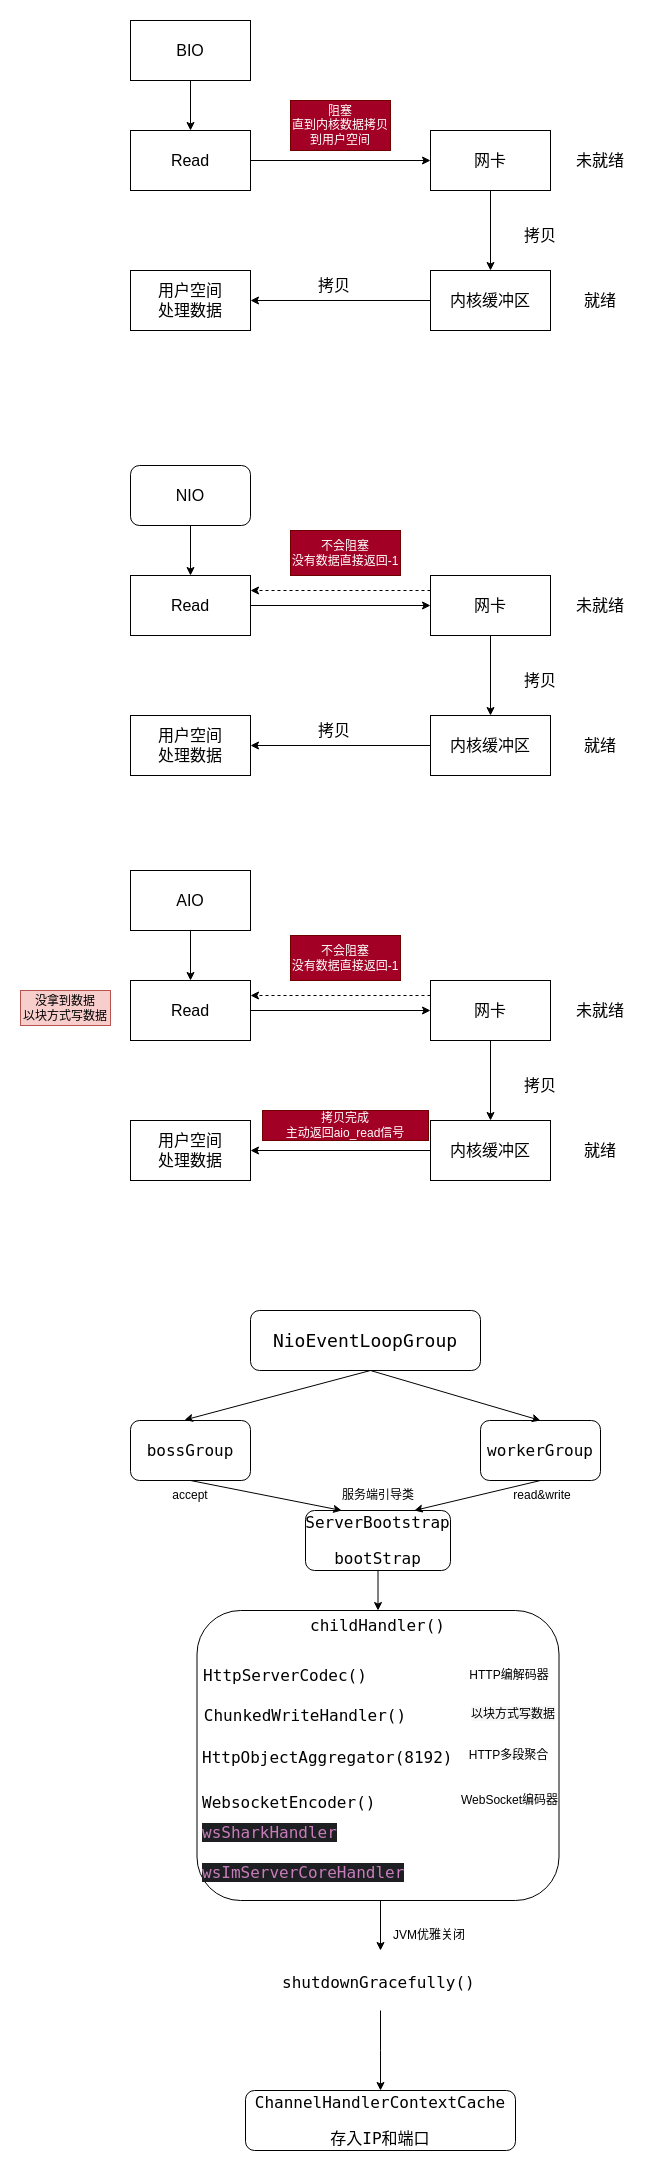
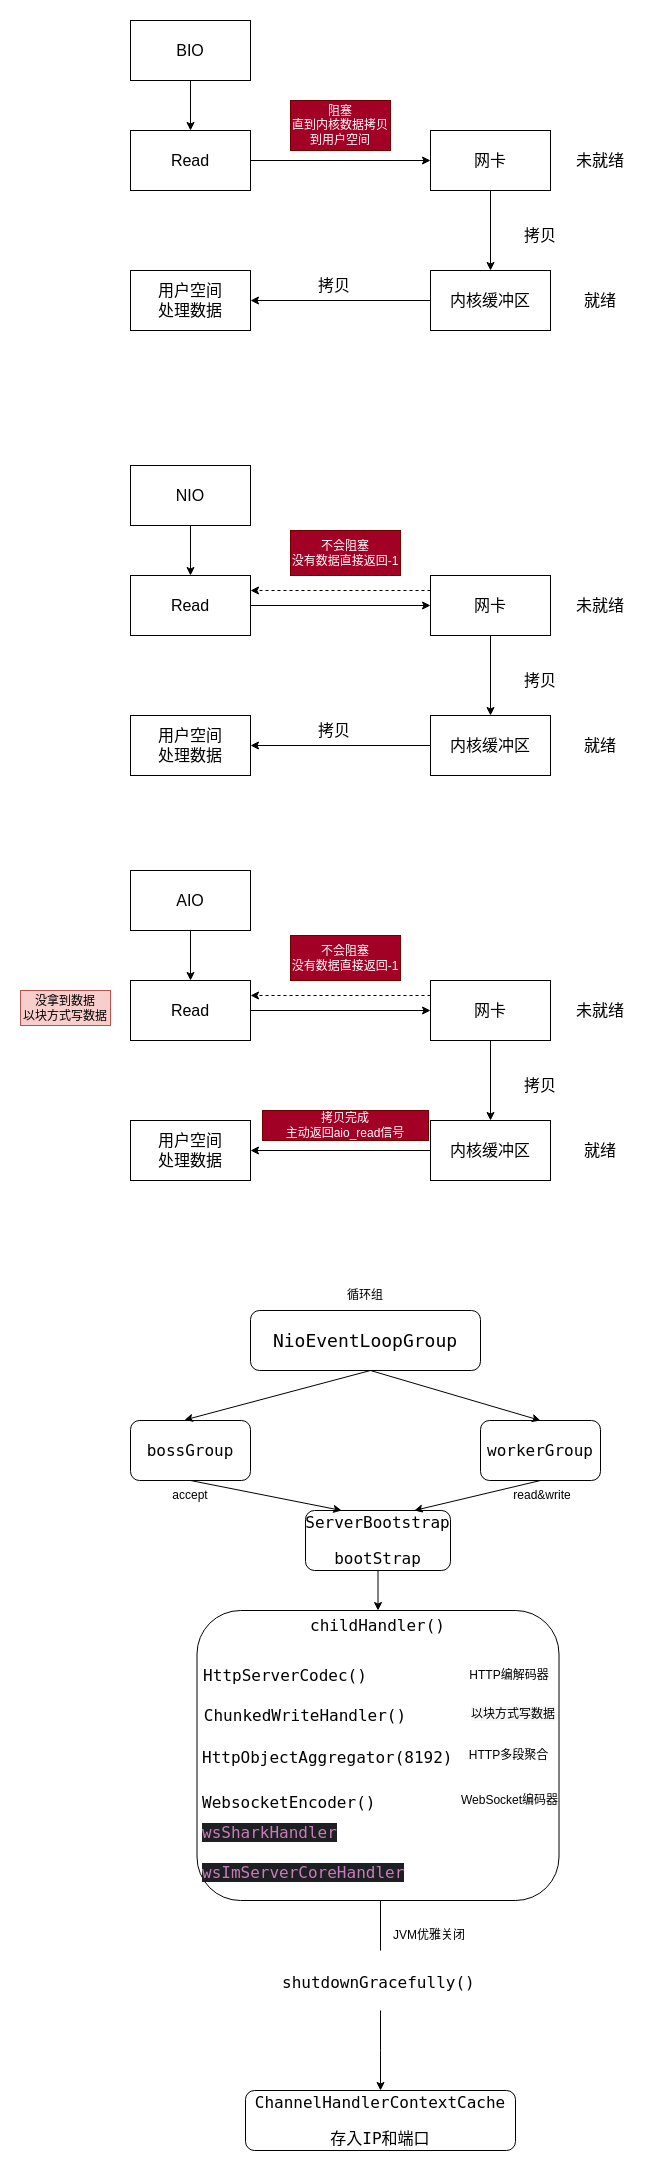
  <mxCell id="0" />
  <mxCell id="1" parent="0" />
  <mxCell id="2" style="edgeStyle=orthogonalEdgeStyle;rounded=0;orthogonalLoop=1;jettySize=auto;html=1;exitX=0.5;exitY=1;exitDx=0;exitDy=0;" edge="1" parent="1" source="3" target="5"><mxGeometry relative="1" as="geometry" /></mxCell>
  <mxCell id="3" value="BIO" style="rounded=0;whiteSpace=wrap;html=1;fontSize=16;" vertex="1" parent="1"><mxGeometry x="130" y="20" width="120" height="60" as="geometry" /></mxCell>
  <mxCell id="4" style="edgeStyle=orthogonalEdgeStyle;rounded=0;orthogonalLoop=1;jettySize=auto;html=1;exitX=1;exitY=0.5;exitDx=0;exitDy=0;entryX=0;entryY=0.5;entryDx=0;entryDy=0;" edge="1" parent="1" source="5" target="7"><mxGeometry relative="1" as="geometry" /></mxCell>
  <mxCell id="5" value="Read" style="rounded=0;whiteSpace=wrap;html=1;fontSize=16;" vertex="1" parent="1"><mxGeometry x="130" y="130" width="120" height="60" as="geometry" /></mxCell>
  <mxCell id="6" style="edgeStyle=orthogonalEdgeStyle;rounded=0;orthogonalLoop=1;jettySize=auto;html=1;exitX=0.5;exitY=1;exitDx=0;exitDy=0;entryX=0.5;entryY=0;entryDx=0;entryDy=0;" edge="1" parent="1" source="7" target="10"><mxGeometry relative="1" as="geometry" /></mxCell>
  <mxCell id="7" value="网卡" style="rounded=0;whiteSpace=wrap;html=1;fontSize=16;" vertex="1" parent="1"><mxGeometry x="430" y="130" width="120" height="60" as="geometry" /></mxCell>
  <mxCell id="8" value="未就绪" style="text;html=1;align=center;verticalAlign=middle;whiteSpace=wrap;rounded=0;fontSize=16;" vertex="1" parent="1"><mxGeometry x="570" y="145" width="60" height="30" as="geometry" /></mxCell>
  <mxCell id="9" style="edgeStyle=orthogonalEdgeStyle;rounded=0;orthogonalLoop=1;jettySize=auto;html=1;exitX=0;exitY=0.5;exitDx=0;exitDy=0;" edge="1" parent="1" source="10" target="13"><mxGeometry relative="1" as="geometry" /></mxCell>
  <mxCell id="10" value="内核缓冲区" style="rounded=0;whiteSpace=wrap;html=1;fontSize=16;" vertex="1" parent="1"><mxGeometry x="430" y="270" width="120" height="60" as="geometry" /></mxCell>
  <mxCell id="11" value="拷贝" style="text;html=1;align=center;verticalAlign=middle;whiteSpace=wrap;rounded=0;fontSize=16;" vertex="1" parent="1"><mxGeometry x="510" y="220" width="60" height="30" as="geometry" /></mxCell>
  <mxCell id="12" value="就绪" style="text;html=1;align=center;verticalAlign=middle;whiteSpace=wrap;rounded=0;fontSize=16;" vertex="1" parent="1"><mxGeometry x="570" y="285" width="60" height="30" as="geometry" /></mxCell>
  <mxCell id="13" value="用户空间&lt;div style=&quot;font-size: 16px;&quot;&gt;处理数据&lt;/div&gt;" style="rounded=0;whiteSpace=wrap;html=1;fontSize=16;" vertex="1" parent="1"><mxGeometry x="130" y="270" width="120" height="60" as="geometry" /></mxCell>
  <mxCell id="14" value="拷贝" style="text;html=1;align=center;verticalAlign=middle;whiteSpace=wrap;rounded=0;fontSize=16;" vertex="1" parent="1"><mxGeometry x="304" y="270" width="60" height="30" as="geometry" /></mxCell>
  <mxCell id="15" value="阻塞&lt;div&gt;直到内核数据拷贝到用户空间&lt;/div&gt;" style="text;html=1;align=center;verticalAlign=middle;whiteSpace=wrap;rounded=0;fillColor=#a20025;fontColor=#ffffff;strokeColor=#6F0000;" vertex="1" parent="1"><mxGeometry x="290" y="100" width="100" height="50" as="geometry" /></mxCell>
  <mxCell id="16" style="edgeStyle=orthogonalEdgeStyle;rounded=0;orthogonalLoop=1;jettySize=auto;html=1;exitX=0.5;exitY=1;exitDx=0;exitDy=0;" edge="1" parent="1" source="17" target="19"><mxGeometry relative="1" as="geometry" /></mxCell>
- <mxCell id="17" value="NIO" style="whiteSpace=wrap;html=1;fontSize=16;rounded=1;" vertex="1" parent="1"><mxGeometry x="130" y="465" width="120" height="60" as="geometry" /></mxCell>
+ <mxCell id="17" value="NIO" style="rounded=0;whiteSpace=wrap;html=1;fontSize=16;" vertex="1" parent="1"><mxGeometry x="130" y="465" width="120" height="60" as="geometry" /></mxCell>
  <mxCell id="18" style="edgeStyle=orthogonalEdgeStyle;rounded=0;orthogonalLoop=1;jettySize=auto;html=1;exitX=1;exitY=0.5;exitDx=0;exitDy=0;entryX=0;entryY=0.5;entryDx=0;entryDy=0;" edge="1" parent="1" source="19" target="22"><mxGeometry relative="1" as="geometry" /></mxCell>
  <mxCell id="19" value="Read" style="rounded=0;whiteSpace=wrap;html=1;fontSize=16;" vertex="1" parent="1"><mxGeometry x="130" y="575" width="120" height="60" as="geometry" /></mxCell>
  <mxCell id="20" style="edgeStyle=orthogonalEdgeStyle;rounded=0;orthogonalLoop=1;jettySize=auto;html=1;exitX=0.5;exitY=1;exitDx=0;exitDy=0;entryX=0.5;entryY=0;entryDx=0;entryDy=0;" edge="1" parent="1" source="22" target="25"><mxGeometry relative="1" as="geometry" /></mxCell>
  <mxCell id="21" style="edgeStyle=orthogonalEdgeStyle;rounded=0;orthogonalLoop=1;jettySize=auto;html=1;exitX=0;exitY=0.25;exitDx=0;exitDy=0;entryX=1;entryY=0.25;entryDx=0;entryDy=0;dashed=1;" edge="1" parent="1" source="22" target="19"><mxGeometry relative="1" as="geometry" /></mxCell>
  <mxCell id="22" value="网卡" style="rounded=0;whiteSpace=wrap;html=1;fontSize=16;" vertex="1" parent="1"><mxGeometry x="430" y="575" width="120" height="60" as="geometry" /></mxCell>
  <mxCell id="23" value="未就绪" style="text;html=1;align=center;verticalAlign=middle;whiteSpace=wrap;rounded=0;fontSize=16;" vertex="1" parent="1"><mxGeometry x="570" y="590" width="60" height="30" as="geometry" /></mxCell>
  <mxCell id="24" style="edgeStyle=orthogonalEdgeStyle;rounded=0;orthogonalLoop=1;jettySize=auto;html=1;exitX=0;exitY=0.5;exitDx=0;exitDy=0;" edge="1" parent="1" source="25" target="28"><mxGeometry relative="1" as="geometry" /></mxCell>
  <mxCell id="25" value="内核缓冲区" style="rounded=0;whiteSpace=wrap;html=1;fontSize=16;" vertex="1" parent="1"><mxGeometry x="430" y="715" width="120" height="60" as="geometry" /></mxCell>
  <mxCell id="26" value="拷贝" style="text;html=1;align=center;verticalAlign=middle;whiteSpace=wrap;rounded=0;fontSize=16;" vertex="1" parent="1"><mxGeometry x="510" y="665" width="60" height="30" as="geometry" /></mxCell>
  <mxCell id="27" value="就绪" style="text;html=1;align=center;verticalAlign=middle;whiteSpace=wrap;rounded=0;fontSize=16;" vertex="1" parent="1"><mxGeometry x="570" y="730" width="60" height="30" as="geometry" /></mxCell>
  <mxCell id="28" value="用户空间&lt;div style=&quot;font-size: 16px;&quot;&gt;处理数据&lt;/div&gt;" style="rounded=0;whiteSpace=wrap;html=1;fontSize=16;" vertex="1" parent="1"><mxGeometry x="130" y="715" width="120" height="60" as="geometry" /></mxCell>
  <mxCell id="29" value="拷贝" style="text;html=1;align=center;verticalAlign=middle;whiteSpace=wrap;rounded=0;fontSize=16;" vertex="1" parent="1"><mxGeometry x="304" y="715" width="60" height="30" as="geometry" /></mxCell>
  <mxCell id="30" value="不会阻塞&lt;div&gt;没有数据直接返回-1&lt;/div&gt;" style="text;html=1;align=center;verticalAlign=middle;whiteSpace=wrap;rounded=0;fillColor=#a20025;fontColor=#ffffff;strokeColor=#6F0000;" vertex="1" parent="1"><mxGeometry x="290" y="530" width="110" height="45" as="geometry" /></mxCell>
  <mxCell id="31" style="edgeStyle=orthogonalEdgeStyle;rounded=0;orthogonalLoop=1;jettySize=auto;html=1;exitX=0.5;exitY=1;exitDx=0;exitDy=0;" edge="1" parent="1" source="32" target="34"><mxGeometry relative="1" as="geometry" /></mxCell>
  <mxCell id="32" value="AIO" style="rounded=0;whiteSpace=wrap;html=1;fontSize=16;" vertex="1" parent="1"><mxGeometry x="130" y="870" width="120" height="60" as="geometry" /></mxCell>
  <mxCell id="33" style="edgeStyle=orthogonalEdgeStyle;rounded=0;orthogonalLoop=1;jettySize=auto;html=1;exitX=1;exitY=0.5;exitDx=0;exitDy=0;entryX=0;entryY=0.5;entryDx=0;entryDy=0;" edge="1" parent="1" source="34" target="37"><mxGeometry relative="1" as="geometry" /></mxCell>
  <mxCell id="34" value="Read" style="rounded=0;whiteSpace=wrap;html=1;fontSize=16;" vertex="1" parent="1"><mxGeometry x="130" y="980" width="120" height="60" as="geometry" /></mxCell>
  <mxCell id="35" style="edgeStyle=orthogonalEdgeStyle;rounded=0;orthogonalLoop=1;jettySize=auto;html=1;exitX=0.5;exitY=1;exitDx=0;exitDy=0;entryX=0.5;entryY=0;entryDx=0;entryDy=0;" edge="1" parent="1" source="37" target="40"><mxGeometry relative="1" as="geometry" /></mxCell>
  <mxCell id="36" style="edgeStyle=orthogonalEdgeStyle;rounded=0;orthogonalLoop=1;jettySize=auto;html=1;exitX=0;exitY=0.25;exitDx=0;exitDy=0;entryX=1;entryY=0.25;entryDx=0;entryDy=0;dashed=1;" edge="1" parent="1" source="37" target="34"><mxGeometry relative="1" as="geometry" /></mxCell>
  <mxCell id="37" value="网卡" style="rounded=0;whiteSpace=wrap;html=1;fontSize=16;" vertex="1" parent="1"><mxGeometry x="430" y="980" width="120" height="60" as="geometry" /></mxCell>
  <mxCell id="38" value="未就绪" style="text;html=1;align=center;verticalAlign=middle;whiteSpace=wrap;rounded=0;fontSize=16;" vertex="1" parent="1"><mxGeometry x="570" y="995" width="60" height="30" as="geometry" /></mxCell>
  <mxCell id="39" style="edgeStyle=orthogonalEdgeStyle;rounded=0;orthogonalLoop=1;jettySize=auto;html=1;exitX=0;exitY=0.5;exitDx=0;exitDy=0;" edge="1" parent="1" source="40" target="43"><mxGeometry relative="1" as="geometry" /></mxCell>
  <mxCell id="40" value="内核缓冲区" style="rounded=0;whiteSpace=wrap;html=1;fontSize=16;" vertex="1" parent="1"><mxGeometry x="430" y="1120" width="120" height="60" as="geometry" /></mxCell>
  <mxCell id="41" value="拷贝" style="text;html=1;align=center;verticalAlign=middle;whiteSpace=wrap;rounded=0;fontSize=16;" vertex="1" parent="1"><mxGeometry x="510" y="1070" width="60" height="30" as="geometry" /></mxCell>
  <mxCell id="42" value="就绪" style="text;html=1;align=center;verticalAlign=middle;whiteSpace=wrap;rounded=0;fontSize=16;" vertex="1" parent="1"><mxGeometry x="570" y="1135" width="60" height="30" as="geometry" /></mxCell>
  <mxCell id="43" value="用户空间&lt;div style=&quot;font-size: 16px;&quot;&gt;处理数据&lt;/div&gt;" style="rounded=0;whiteSpace=wrap;html=1;fontSize=16;" vertex="1" parent="1"><mxGeometry x="130" y="1120" width="120" height="60" as="geometry" /></mxCell>
  <mxCell id="44" value="拷贝完成&lt;div style=&quot;font-size: 12px;&quot;&gt;主动返回aio_read信号&lt;/div&gt;" style="text;html=1;align=center;verticalAlign=middle;whiteSpace=wrap;rounded=0;fontSize=12;fillColor=#a20025;fontColor=#ffffff;strokeColor=#6F0000;" vertex="1" parent="1"><mxGeometry x="262" y="1110" width="166" height="30" as="geometry" /></mxCell>
  <mxCell id="45" value="不会阻塞&lt;div&gt;没有数据直接返回-1&lt;/div&gt;" style="text;html=1;align=center;verticalAlign=middle;whiteSpace=wrap;rounded=0;fillColor=#a20025;fontColor=#ffffff;strokeColor=#6F0000;" vertex="1" parent="1"><mxGeometry x="290" y="935" width="110" height="45" as="geometry" /></mxCell>
  <mxCell id="46" value="没拿到数据&lt;div&gt;以块方式写数据&lt;/div&gt;" style="text;html=1;align=center;verticalAlign=middle;whiteSpace=wrap;rounded=0;fillColor=#f8cecc;strokeColor=#b85450;" vertex="1" parent="1"><mxGeometry x="20" y="990" width="90" height="35" as="geometry" /></mxCell>
  <mxCell id="47" value="&lt;span style=&quot;font-family: Consolas, monaco, monospace; font-size: 18px; text-align: start; white-space-collapse: preserve;&quot;&gt;NioEventLoopGroup&lt;/span&gt;" style="rounded=1;whiteSpace=wrap;html=1;labelBackgroundColor=none;fontColor=default;" vertex="1" parent="1"><mxGeometry x="250" y="1310" width="230" height="60" as="geometry" /></mxCell>
+ <mxCell id="48" value="循环组" style="text;html=1;align=center;verticalAlign=middle;whiteSpace=wrap;rounded=0;" vertex="1" parent="1"><mxGeometry x="335" y="1280" width="60" height="30" as="geometry" /></mxCell>
  <mxCell id="49" value="&lt;div style=&quot;&quot;&gt;&lt;pre style=&quot;font-family:'JetBrains Mono',monospace;font-size:12.0pt;&quot;&gt;bossGroup&lt;/pre&gt;&lt;/div&gt;" style="rounded=1;whiteSpace=wrap;html=1;labelBackgroundColor=none;fontColor=default;" vertex="1" parent="1"><mxGeometry x="130" y="1420" width="120" height="60" as="geometry" /></mxCell>
  <mxCell id="50" value="&lt;div style=&quot;&quot;&gt;&lt;pre style=&quot;font-family:'JetBrains Mono',monospace;font-size:12.0pt;&quot;&gt;workerGroup&lt;/pre&gt;&lt;/div&gt;" style="rounded=1;whiteSpace=wrap;html=1;fontColor=default;labelBackgroundColor=none;" vertex="1" parent="1"><mxGeometry x="480" y="1420" width="120" height="60" as="geometry" /></mxCell>
  <mxCell id="51" value="" style="endArrow=classic;html=1;rounded=0;entryX=0.45;entryY=-0.008;entryDx=0;entryDy=0;entryPerimeter=0;" edge="1" parent="1" target="49"><mxGeometry width="50" height="50" relative="1" as="geometry"><mxPoint x="370" y="1370" as="sourcePoint" /><mxPoint x="420" y="1320" as="targetPoint" /></mxGeometry></mxCell>
  <mxCell id="52" value="" style="endArrow=classic;html=1;rounded=0;entryX=0.5;entryY=0;entryDx=0;entryDy=0;" edge="1" parent="1" target="50"><mxGeometry width="50" height="50" relative="1" as="geometry"><mxPoint x="370" y="1370" as="sourcePoint" /><mxPoint x="420" y="1320" as="targetPoint" /></mxGeometry></mxCell>
  <mxCell id="53" value="accept" style="text;html=1;align=center;verticalAlign=middle;whiteSpace=wrap;rounded=0;" vertex="1" parent="1"><mxGeometry x="160" y="1480" width="60" height="30" as="geometry" /></mxCell>
  <mxCell id="54" value="read&amp;amp;write" style="text;html=1;align=center;verticalAlign=middle;whiteSpace=wrap;rounded=0;" vertex="1" parent="1"><mxGeometry x="512" y="1480" width="60" height="30" as="geometry" /></mxCell>
  <mxCell id="55" style="edgeStyle=orthogonalEdgeStyle;rounded=0;orthogonalLoop=1;jettySize=auto;html=1;exitX=0.5;exitY=1;exitDx=0;exitDy=0;" edge="1" parent="1" source="56" target="60"><mxGeometry relative="1" as="geometry" /></mxCell>
  <mxCell id="56" value="&lt;div style=&quot;&quot;&gt;&lt;pre style=&quot;font-family:'JetBrains Mono',monospace;font-size:12.0pt;&quot;&gt;ServerBootstrap&lt;/pre&gt;&lt;pre style=&quot;font-family:'JetBrains Mono',monospace;font-size:12.0pt;&quot;&gt;bootStrap&lt;/pre&gt;&lt;/div&gt;" style="rounded=1;whiteSpace=wrap;html=1;fontColor=default;labelBackgroundColor=none;" vertex="1" parent="1"><mxGeometry x="305" y="1510" width="145" height="60" as="geometry" /></mxCell>
  <mxCell id="57" value="" style="endArrow=classic;html=1;rounded=0;entryX=0.25;entryY=0;entryDx=0;entryDy=0;" edge="1" parent="1" target="56"><mxGeometry width="50" height="50" relative="1" as="geometry"><mxPoint x="190" y="1480" as="sourcePoint" /><mxPoint x="240" y="1430" as="targetPoint" /></mxGeometry></mxCell>
  <mxCell id="58" value="" style="endArrow=classic;html=1;rounded=0;entryX=0.75;entryY=0;entryDx=0;entryDy=0;" edge="1" parent="1" target="56"><mxGeometry width="50" height="50" relative="1" as="geometry"><mxPoint x="540" y="1480" as="sourcePoint" /><mxPoint x="590" y="1430" as="targetPoint" /></mxGeometry></mxCell>
- <mxCell id="59" value="服务端引导类" style="text;html=1;align=center;verticalAlign=middle;whiteSpace=wrap;rounded=0;" vertex="1" parent="1"><mxGeometry x="336.5" y="1480" width="82" height="30" as="geometry" /></mxCell>
  <mxCell id="60" value="" style="rounded=1;whiteSpace=wrap;html=1;" vertex="1" parent="1"><mxGeometry x="196.5" y="1610" width="362" height="290" as="geometry" /></mxCell>
  <mxCell id="61" value="&lt;div style=&quot;&quot;&gt;&lt;pre style=&quot;font-family:'JetBrains Mono',monospace;font-size:12.0pt;&quot;&gt;childHandler()&lt;/pre&gt;&lt;/div&gt;" style="text;html=1;align=center;verticalAlign=middle;whiteSpace=wrap;rounded=0;fontColor=default;labelBackgroundColor=none;" vertex="1" parent="1"><mxGeometry x="308" y="1610" width="139" height="30" as="geometry" /></mxCell>
  <mxCell id="62" value="&lt;div style=&quot;&quot;&gt;&lt;pre style=&quot;font-family:'JetBrains Mono',monospace;font-size:12.0pt;&quot;&gt;HttpServerCodec()&lt;/pre&gt;&lt;/div&gt;" style="text;html=1;align=center;verticalAlign=middle;whiteSpace=wrap;rounded=0;fontColor=default;labelBackgroundColor=none;" vertex="1" parent="1"><mxGeometry x="200" y="1660" width="170" height="30" as="geometry" /></mxCell>
  <mxCell id="63" value="&lt;div style=&quot;&quot;&gt;&lt;pre style=&quot;font-family:'JetBrains Mono',monospace;font-size:12.0pt;&quot;&gt;ChunkedWriteHandler()&lt;/pre&gt;&lt;/div&gt;" style="text;html=1;align=center;verticalAlign=middle;whiteSpace=wrap;rounded=0;fontColor=default;labelBackgroundColor=none;" vertex="1" parent="1"><mxGeometry x="200" y="1700" width="210" height="30" as="geometry" /></mxCell>
  <mxCell id="64" value="&lt;div style=&quot;&quot;&gt;&lt;pre style=&quot;font-family:'JetBrains Mono',monospace;font-size:12.0pt;&quot;&gt;HttpObjectAggregator(&lt;span style=&quot;&quot;&gt;8192&lt;/span&gt;)&lt;/pre&gt;&lt;/div&gt;" style="text;whiteSpace=wrap;html=1;fontColor=default;labelBackgroundColor=none;" vertex="1" parent="1"><mxGeometry x="200" y="1725" width="280" height="60" as="geometry" /></mxCell>
  <mxCell id="65" value="&lt;div style=&quot;&quot;&gt;&lt;pre style=&quot;font-family:'JetBrains Mono',monospace;font-size:12.0pt;&quot;&gt;WebsocketEncoder()&lt;/pre&gt;&lt;/div&gt;" style="text;whiteSpace=wrap;html=1;fontColor=default;labelBackgroundColor=none;" vertex="1" parent="1"><mxGeometry x="200" y="1770" width="180" height="60" as="geometry" /></mxCell>
  <mxCell id="66" value="&lt;div style=&quot;background-color:#1e1f22;color:#bcbec4&quot;&gt;&lt;pre style=&quot;font-family:'JetBrains Mono',monospace;font-size:12.0pt;&quot;&gt;&lt;span style=&quot;color:#c77dbb;&quot;&gt;wsSharkHandler&lt;/span&gt;&lt;/pre&gt;&lt;/div&gt;" style="text;whiteSpace=wrap;html=1;" vertex="1" parent="1"><mxGeometry x="200" y="1800" width="170" height="60" as="geometry" /></mxCell>
- <mxCell id="67" style="edgeStyle=orthogonalEdgeStyle;rounded=0;orthogonalLoop=1;jettySize=auto;html=1;exitX=0.75;exitY=1;exitDx=0;exitDy=0;entryX=0.5;entryY=0;entryDx=0;entryDy=0;" edge="1" parent="1" source="68" target="74"><mxGeometry relative="1" as="geometry" /></mxCell>
+ <mxCell id="67" style="edgeStyle=orthogonalEdgeStyle;rounded=0;orthogonalLoop=1;jettySize=auto;html=1;exitX=0.75;exitY=1;exitDx=0;exitDy=0;entryX=0.5;entryY=0;entryDx=0;entryDy=0;endArrow=none;" edge="1" parent="1" source="68" target="74"><mxGeometry relative="1" as="geometry" /></mxCell>
  <mxCell id="68" value="&lt;div style=&quot;background-color:#1e1f22;color:#bcbec4&quot;&gt;&lt;pre style=&quot;font-family:'JetBrains Mono',monospace;font-size:12.0pt;&quot;&gt;&lt;span style=&quot;color:#c77dbb;&quot;&gt;wsImServerCoreHandler&lt;/span&gt;&lt;/pre&gt;&lt;/div&gt;" style="text;whiteSpace=wrap;html=1;" vertex="1" parent="1"><mxGeometry x="200" y="1840" width="240" height="60" as="geometry" /></mxCell>
  <mxCell id="69" value="HTTP编解码器" style="text;html=1;align=center;verticalAlign=middle;whiteSpace=wrap;rounded=0;" vertex="1" parent="1"><mxGeometry x="458.5" y="1660" width="100" height="30" as="geometry" /></mxCell>
  <mxCell id="70" value="&lt;span style=&quot;color: rgb(0, 0, 0); font-family: -apple-system, system-ui, &amp;quot;system-ui&amp;quot;, &amp;quot;Segoe UI&amp;quot;, Roboto, Oxygen-Sans, Ubuntu, Cantarell, &amp;quot;Helvetica Neue&amp;quot;, sans-serif; font-style: normal; font-variant-ligatures: normal; font-variant-caps: normal; font-weight: 400; letter-spacing: normal; orphans: 2; text-align: start; text-indent: 0px; text-transform: none; widows: 2; word-spacing: 0px; -webkit-text-stroke-width: 0px; white-space: normal; background-color: rgb(247, 247, 247); text-decoration-thickness: initial; text-decoration-style: initial; text-decoration-color: initial; float: none; display: inline !important;&quot;&gt;&lt;font style=&quot;font-size: 12px;&quot;&gt;以块方式写数据&lt;/font&gt;&lt;/span&gt;" style="text;whiteSpace=wrap;html=1;" vertex="1" parent="1"><mxGeometry x="468.5" y="1700" width="90" height="30" as="geometry" /></mxCell>
  <mxCell id="71" value="HTTP多段聚合" style="text;html=1;align=center;verticalAlign=middle;whiteSpace=wrap;rounded=0;" vertex="1" parent="1"><mxGeometry x="463" y="1740" width="91" height="30" as="geometry" /></mxCell>
  <mxCell id="72" value="WebSocket编码器" style="text;html=1;align=center;verticalAlign=middle;whiteSpace=wrap;rounded=0;" vertex="1" parent="1"><mxGeometry x="458.5" y="1785" width="101" height="30" as="geometry" /></mxCell>
  <mxCell id="73" style="edgeStyle=orthogonalEdgeStyle;rounded=0;orthogonalLoop=1;jettySize=auto;html=1;exitX=0.5;exitY=1;exitDx=0;exitDy=0;" edge="1" parent="1" source="74"><mxGeometry relative="1" as="geometry"><mxPoint x="380" y="2090" as="targetPoint" /></mxGeometry></mxCell>
  <mxCell id="74" value="&lt;div style=&quot;&quot;&gt;&lt;pre style=&quot;font-family:'JetBrains Mono',monospace;font-size:12.0pt;&quot;&gt;shutdownGracefully()&lt;/pre&gt;&lt;/div&gt;" style="text;whiteSpace=wrap;html=1;fontColor=default;labelBackgroundColor=none;" vertex="1" parent="1"><mxGeometry x="280" y="1950" width="200" height="60" as="geometry" /></mxCell>
  <mxCell id="75" value="JVM优雅关闭" style="text;html=1;align=center;verticalAlign=middle;whiteSpace=wrap;rounded=0;" vertex="1" parent="1"><mxGeometry x="388.5" y="1920" width="80" height="30" as="geometry" /></mxCell>
  <mxCell id="76" value="&lt;div style=&quot;&quot;&gt;&lt;pre style=&quot;font-family:'JetBrains Mono',monospace;font-size:12.0pt;&quot;&gt;ChannelHandlerContextCache&lt;/pre&gt;&lt;pre style=&quot;font-family:'JetBrains Mono',monospace;font-size:12.0pt;&quot;&gt;存入IP和端口&lt;/pre&gt;&lt;/div&gt;" style="rounded=1;whiteSpace=wrap;html=1;fontColor=default;labelBackgroundColor=none;" vertex="1" parent="1"><mxGeometry x="245" y="2090" width="270" height="60" as="geometry" /></mxCell>
